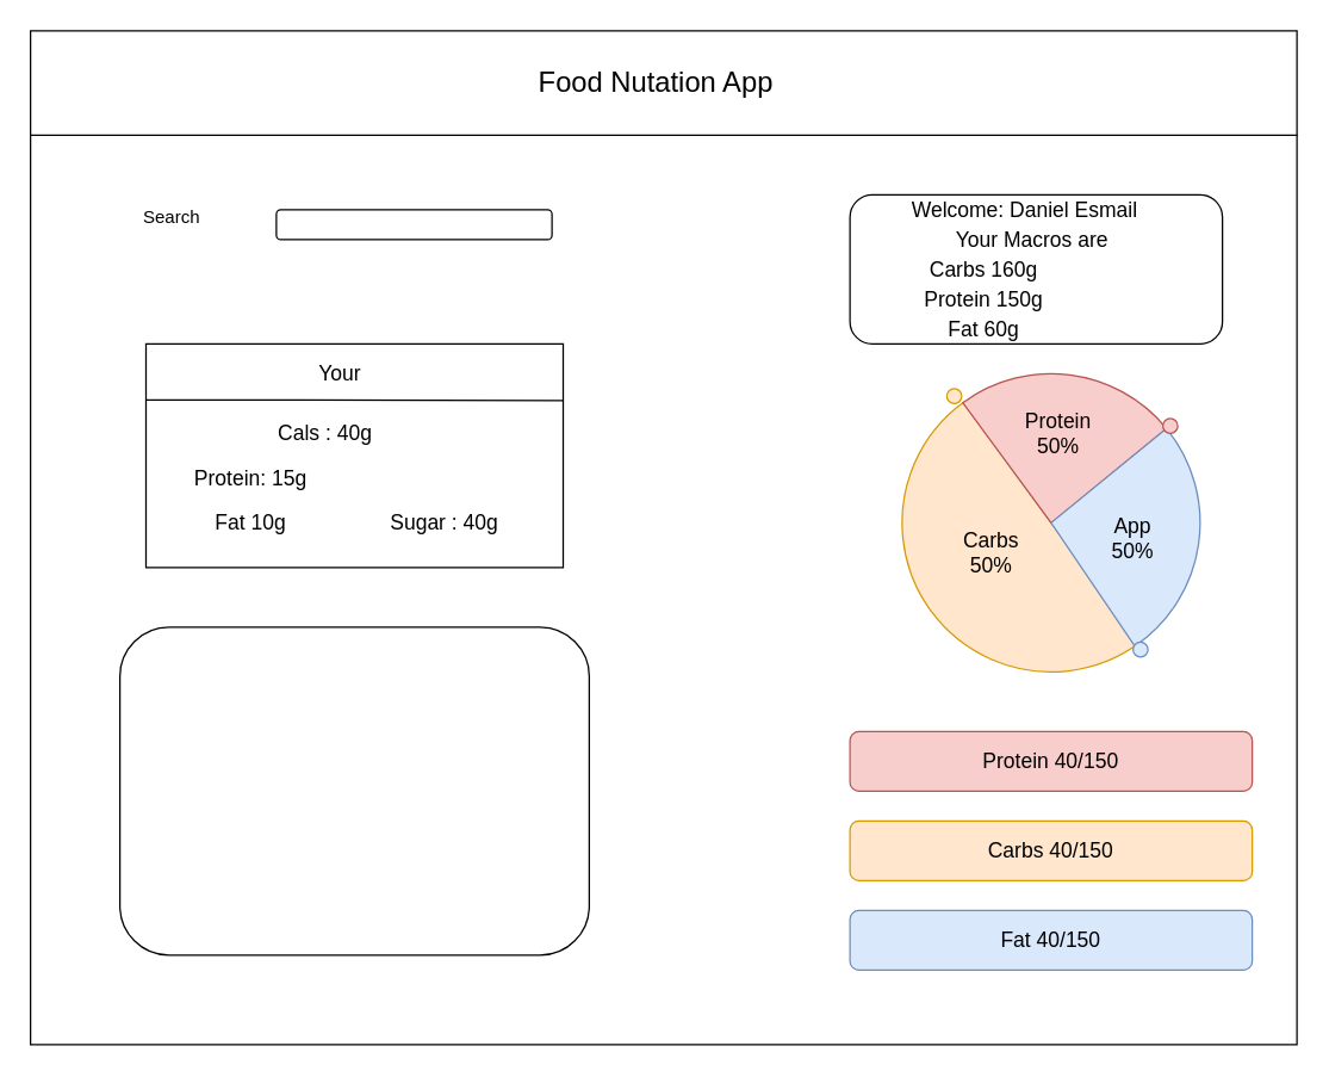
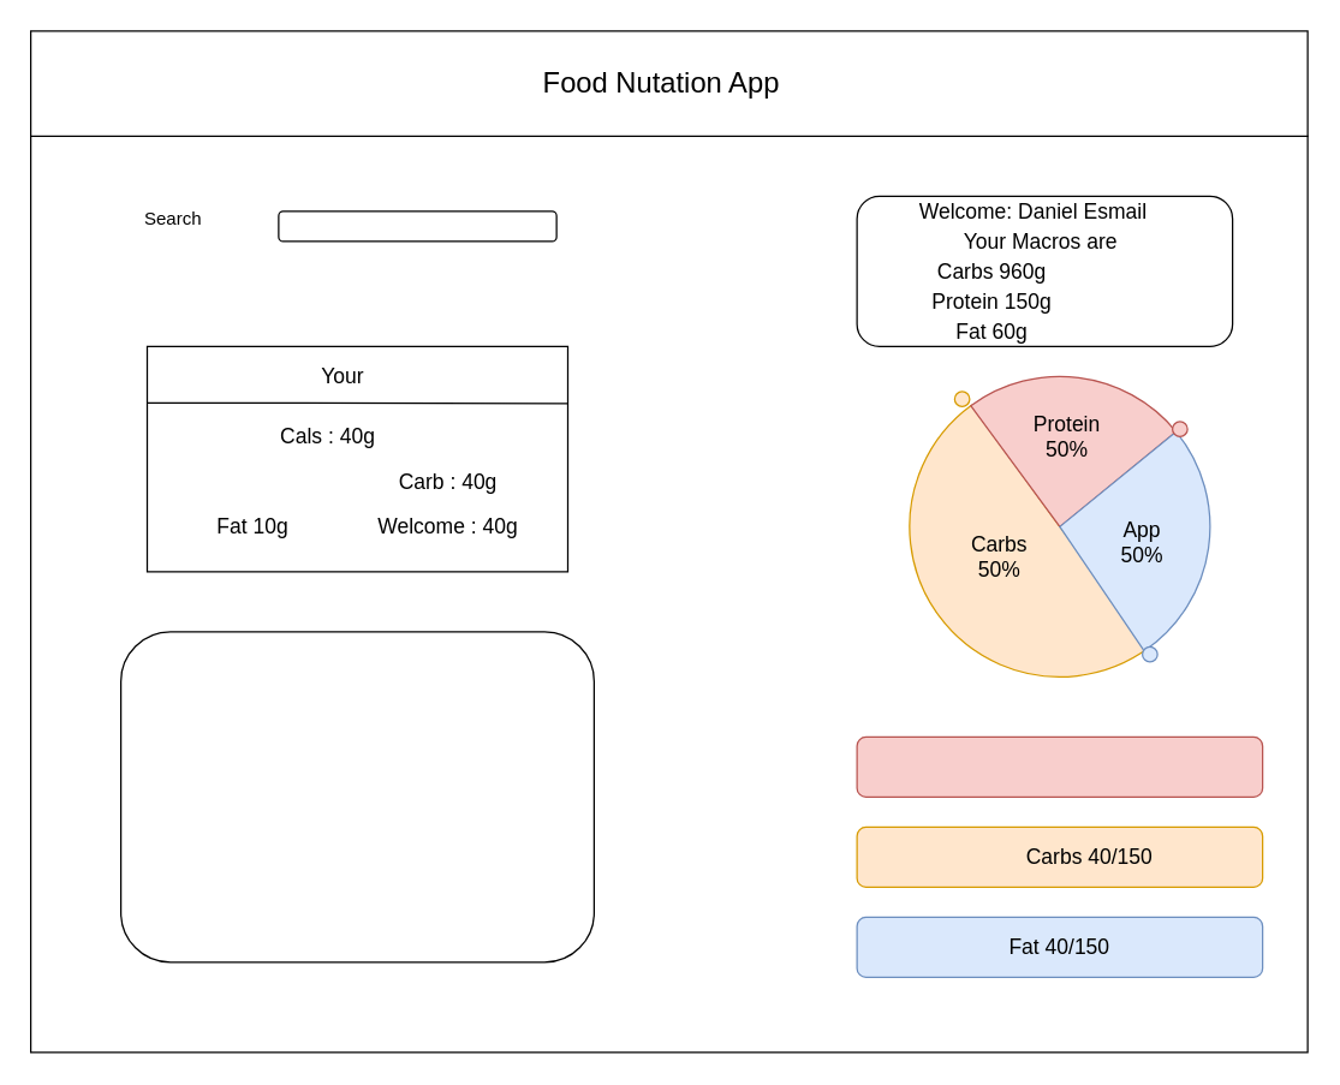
  <mxCell id="0" />
  <mxCell id="1" parent="0" />
  <mxCell id="2" value="" style="rounded=0;whiteSpace=wrap;html=1;fontSize=14;verticalAlign=middle;" vertex="1" parent="1"><mxGeometry y="90" width="850" height="610" as="geometry" x="20" /></mxCell>
  <mxCell id="3" value="" style="rounded=1;whiteSpace=wrap;html=1;fillColor=#f8cecc;strokeColor=#b85450;" vertex="1" parent="1"><mxGeometry x="570" y="490" width="270" height="40" as="geometry" /></mxCell>
  <mxCell id="4" value="" style="rounded=1;whiteSpace=wrap;html=1;fillColor=#ffe6cc;strokeColor=#d79b00;" vertex="1" parent="1"><mxGeometry x="570" y="550" width="270" height="40" as="geometry" /></mxCell>
  <mxCell id="5" value="" style="rounded=1;whiteSpace=wrap;html=1;fillColor=#dae8fc;strokeColor=#6c8ebf;" vertex="1" parent="1"><mxGeometry x="570" y="610" width="270" height="40" as="geometry" /></mxCell>
  <mxCell id="6" value="Search" style="text;html=1;strokeColor=none;fillColor=none;align=center;verticalAlign=middle;whiteSpace=wrap;rounded=0;" vertex="1" parent="1"><mxGeometry x="60" y="120" width="110" height="50" as="geometry" /></mxCell>
  <mxCell id="7" value="" style="rounded=1;whiteSpace=wrap;html=1;" vertex="1" parent="1"><mxGeometry x="185" y="140" width="185" height="20" as="geometry" /></mxCell>
  <mxCell id="8" value="" style="rounded=1;whiteSpace=wrap;html=1;" vertex="1" parent="1"><mxGeometry x="80" y="420" width="315" height="220" as="geometry" /></mxCell>
  <mxCell id="9" value="" style="rounded=0;whiteSpace=wrap;html=1;" vertex="1" parent="1"><mxGeometry width="850" height="70" as="geometry" x="20" y="20" /></mxCell>
  <mxCell id="10" value="Food Nutation App" style="text;html=1;strokeColor=none;fillColor=none;align=center;verticalAlign=middle;whiteSpace=wrap;rounded=0;fontSize=19;" vertex="1" parent="1"><mxGeometry x="350" y="30" width="180" height="50" as="geometry" /></mxCell>
  <mxCell id="11" value="" style="rounded=0;whiteSpace=wrap;html=1;fontSize=19;verticalAlign=middle;" vertex="1" parent="1"><mxGeometry x="97.5" y="230" width="280" height="150" as="geometry" /></mxCell>
  <mxCell id="12" value="Your" style="text;html=1;strokeColor=none;fillColor=none;align=center;verticalAlign=middle;whiteSpace=wrap;rounded=0;fontSize=14;" vertex="1" parent="1"><mxGeometry x="167.5" y="240" width="120" height="20" as="geometry" /></mxCell>
- <mxCell id="14" value="Protein: 15g" style="text;html=1;strokeColor=none;fillColor=none;align=center;verticalAlign=middle;whiteSpace=wrap;rounded=0;fontSize=14;" vertex="1" parent="1"><mxGeometry x="107.5" y="310" width="120" height="20" as="geometry" /></mxCell>
+ <mxCell id="13" value="Carb : 40g" style="text;html=1;strokeColor=none;fillColor=none;align=center;verticalAlign=middle;whiteSpace=wrap;rounded=0;fontSize=14;" vertex="1" parent="1"><mxGeometry x="237.5" y="310" width="120" height="20" as="geometry" /></mxCell>
  <mxCell id="15" value="Fat 10g" style="text;html=1;strokeColor=none;fillColor=none;align=center;verticalAlign=middle;whiteSpace=wrap;rounded=0;fontSize=14;" vertex="1" parent="1"><mxGeometry x="107.5" y="340" width="120" height="20" as="geometry" /></mxCell>
  <mxCell id="16" value="" style="verticalLabelPosition=bottom;verticalAlign=top;html=1;shape=mxgraph.basic.pie;startAngle=0.398;endAngle=0.9;fontSize=14;fillColor=#ffe6cc;strokeColor=#d79b00;" vertex="1" parent="1"><mxGeometry x="605" y="250" width="200" height="200" as="geometry" /></mxCell>
  <mxCell id="17" value="" style="verticalLabelPosition=bottom;verticalAlign=top;html=1;shape=mxgraph.basic.pie;startAngle=0.899;endAngle=0.141;fontSize=14;fillColor=#f8cecc;strokeColor=#b85450;" vertex="1" parent="1"><mxGeometry x="605" y="250" width="200" height="200" as="geometry" /></mxCell>
  <mxCell id="18" value="" style="verticalLabelPosition=bottom;verticalAlign=top;html=1;shape=mxgraph.basic.pie;startAngle=0.141;endAngle=0.405;fontSize=14;fillColor=#dae8fc;strokeColor=#6c8ebf;" vertex="1" parent="1"><mxGeometry x="605" y="250" width="200" height="200" as="geometry" /></mxCell>
  <mxCell id="19" value="Cals : 40g" style="text;html=1;strokeColor=none;fillColor=none;align=center;verticalAlign=middle;whiteSpace=wrap;rounded=0;fontSize=14;" vertex="1" parent="1"><mxGeometry x="157.5" y="280" width="120" height="20" as="geometry" /></mxCell>
- <mxCell id="20" value="Sugar : 40g" style="text;html=1;strokeColor=none;fillColor=none;align=center;verticalAlign=middle;whiteSpace=wrap;rounded=0;fontSize=14;" vertex="1" parent="1"><mxGeometry x="237.5" y="340" width="120" height="20" as="geometry" /></mxCell>
+ <mxCell id="20" value="Welcome : 40g" style="text;html=1;strokeColor=none;fillColor=none;align=center;verticalAlign=middle;whiteSpace=wrap;rounded=0;fontSize=14;" vertex="1" parent="1"><mxGeometry x="237.5" y="340" width="120" height="20" as="geometry" /></mxCell>
  <mxCell id="21" value="" style="rounded=1;whiteSpace=wrap;html=1;fontSize=14;verticalAlign=middle;" vertex="1" parent="1"><mxGeometry x="570" y="130" width="250" height="100" as="geometry" /></mxCell>
  <mxCell id="22" value="Welcome: Daniel Esmail" style="text;html=1;strokeColor=none;fillColor=none;align=center;verticalAlign=middle;whiteSpace=wrap;rounded=0;fontSize=14;" vertex="1" parent="1"><mxGeometry x="605" y="130" width="165" height="20" as="geometry" /></mxCell>
  <mxCell id="23" value="Your Macros are" style="text;html=1;strokeColor=none;fillColor=none;align=center;verticalAlign=middle;whiteSpace=wrap;rounded=0;fontSize=14;" vertex="1" parent="1"><mxGeometry x="605" y="150" width="175" height="20" as="geometry" /></mxCell>
- <mxCell id="24" value="Carbs 40/150" style="text;html=1;strokeColor=none;fillColor=none;align=center;verticalAlign=middle;whiteSpace=wrap;rounded=0;fontSize=14;" vertex="1" parent="1"><mxGeometry x="635" y="560" width="140" height="20" as="geometry" /></mxCell>
- <mxCell id="25" value="Protein 40/150" style="text;html=1;strokeColor=none;fillColor=none;align=center;verticalAlign=middle;whiteSpace=wrap;rounded=0;fontSize=14;" vertex="1" parent="1"><mxGeometry x="635" y="500" width="140" height="20" as="geometry" /></mxCell>
+ <mxCell id="24" value="Carbs 40/150" style="text;html=1;strokeColor=none;fillColor=none;align=center;verticalAlign=middle;whiteSpace=wrap;rounded=0;fontSize=14;" vertex="1" parent="1"><mxGeometry x="655" y="560" width="140" height="20" as="geometry" /></mxCell>
  <mxCell id="26" value="Fat 40/150" style="text;html=1;strokeColor=none;fillColor=none;align=center;verticalAlign=middle;whiteSpace=wrap;rounded=0;fontSize=14;" vertex="1" parent="1"><mxGeometry x="635" y="620" width="140" height="20" as="geometry" /></mxCell>
- <mxCell id="27" value="Carbs 160g" style="text;html=1;strokeColor=none;fillColor=none;align=center;verticalAlign=middle;whiteSpace=wrap;rounded=0;fontSize=14;" vertex="1" parent="1"><mxGeometry x="590" y="170" width="140" height="20" as="geometry" /></mxCell>
+ <mxCell id="27" value="Carbs 960g" style="text;html=1;strokeColor=none;fillColor=none;align=center;verticalAlign=middle;whiteSpace=wrap;rounded=0;fontSize=14;" vertex="1" parent="1"><mxGeometry x="590" y="170" width="140" height="20" as="geometry" /></mxCell>
  <mxCell id="28" value="Protein 150g" style="text;html=1;strokeColor=none;fillColor=none;align=center;verticalAlign=middle;whiteSpace=wrap;rounded=0;fontSize=14;" vertex="1" parent="1"><mxGeometry x="590" y="190" width="140" height="20" as="geometry" /></mxCell>
  <mxCell id="29" value="Fat 60g" style="text;html=1;strokeColor=none;fillColor=none;align=center;verticalAlign=middle;whiteSpace=wrap;rounded=0;fontSize=14;" vertex="1" parent="1"><mxGeometry x="590" y="210" width="140" height="20" as="geometry" /></mxCell>
  <mxCell id="30" value="" style="endArrow=none;html=1;fontSize=14;exitX=0;exitY=0.25;exitDx=0;exitDy=0;" edge="1" parent="1" source="11"><mxGeometry width="50" height="50" relative="1" as="geometry"><mxPoint x="187.5" y="300" as="sourcePoint" /><mxPoint x="377.5" y="268" as="targetPoint" /></mxGeometry></mxCell>
  <mxCell id="31" value="" style="ellipse;whiteSpace=wrap;html=1;aspect=fixed;fontSize=14;verticalAlign=middle;fillColor=#ffe6cc;strokeColor=#d79b00;" vertex="1" parent="1"><mxGeometry x="635" y="260" width="10" height="10" as="geometry" /></mxCell>
  <mxCell id="32" value="" style="ellipse;whiteSpace=wrap;html=1;aspect=fixed;fontSize=14;verticalAlign=middle;fillColor=#f8cecc;strokeColor=#b85450;" vertex="1" parent="1"><mxGeometry x="780" y="280" width="10" height="10" as="geometry" /></mxCell>
  <mxCell id="33" value="" style="ellipse;whiteSpace=wrap;html=1;aspect=fixed;fontSize=14;verticalAlign=middle;fillColor=#dae8fc;strokeColor=#6c8ebf;" vertex="1" parent="1"><mxGeometry x="760" y="430" width="10" height="10" as="geometry" /></mxCell>
  <mxCell id="34" value="Carbs&lt;br&gt;50%" style="text;html=1;align=center;verticalAlign=middle;whiteSpace=wrap;rounded=0;fontSize=14;" vertex="1" parent="1"><mxGeometry x="645" y="350" width="40" height="40" as="geometry" /></mxCell>
  <mxCell id="35" value="App&lt;br&gt;50%" style="text;html=1;align=center;verticalAlign=middle;whiteSpace=wrap;rounded=0;fontSize=14;" vertex="1" parent="1"><mxGeometry x="740" y="340" width="40" height="40" as="geometry" /></mxCell>
  <mxCell id="36" value="Protein&lt;br&gt;50%" style="text;html=1;align=center;verticalAlign=middle;whiteSpace=wrap;rounded=0;fontSize=14;" vertex="1" parent="1"><mxGeometry x="690" y="270" width="40" height="40" as="geometry" /></mxCell>
